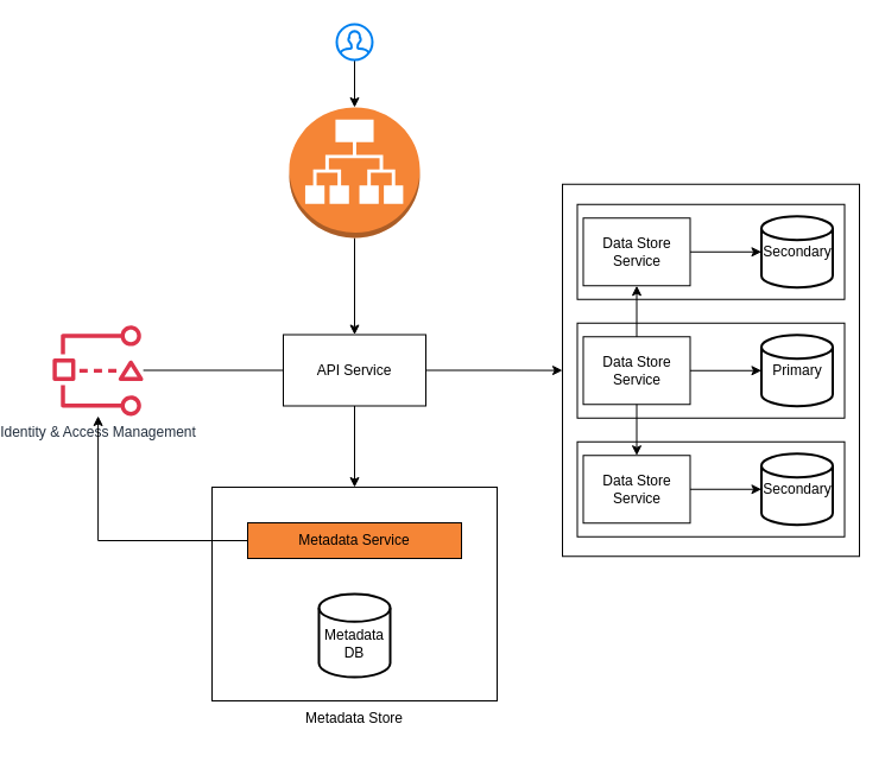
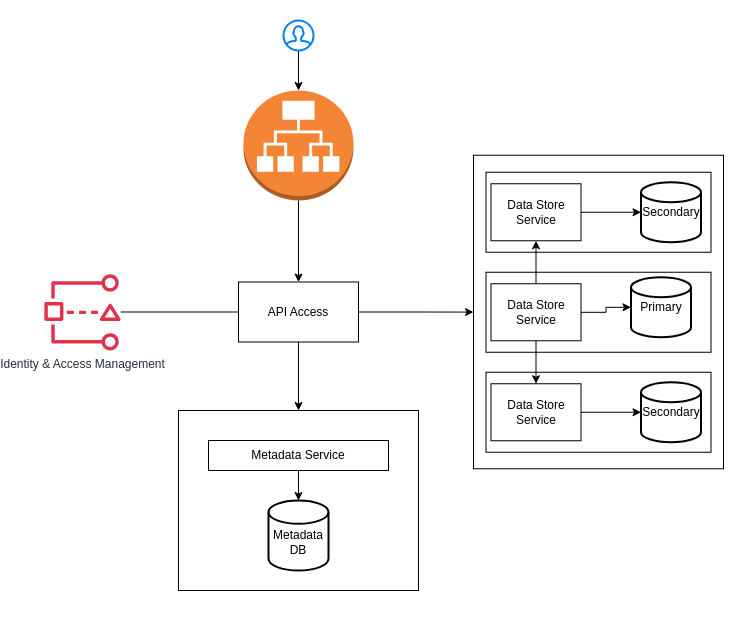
  <mxCell id="0" />
  <mxCell id="1" parent="0" />
  <mxCell id="2" value="" style="edgeStyle=orthogonalEdgeStyle;rounded=0;orthogonalLoop=1;jettySize=auto;html=1;" edge="1" parent="1" source="3" target="5"><mxGeometry relative="1" as="geometry" /></mxCell>
  <mxCell id="3" value="" style="html=1;verticalLabelPosition=bottom;align=center;labelBackgroundColor=#ffffff;verticalAlign=top;strokeWidth=2;strokeColor=#0080F0;shadow=0;dashed=0;shape=mxgraph.ios7.icons.user;" vertex="1" parent="1"><mxGeometry x="260" y="20" width="30" height="30" as="geometry" /></mxCell>
  <mxCell id="4" value="" style="edgeStyle=orthogonalEdgeStyle;rounded=0;orthogonalLoop=1;jettySize=auto;html=1;" edge="1" parent="1" source="5" target="7"><mxGeometry relative="1" as="geometry" /></mxCell>
  <mxCell id="5" value="" style="outlineConnect=0;dashed=0;verticalLabelPosition=bottom;verticalAlign=top;align=center;html=1;shape=mxgraph.aws3.application_load_balancer;fillColor=#F58536;gradientColor=none;" vertex="1" parent="1"><mxGeometry x="220" y="90" width="110" height="110" as="geometry" /></mxCell>
  <mxCell id="6" value="" style="edgeStyle=orthogonalEdgeStyle;rounded=0;orthogonalLoop=1;jettySize=auto;html=1;" edge="1" parent="1" source="7" target="11"><mxGeometry relative="1" as="geometry" /></mxCell>
- <mxCell id="7" value="API Service" style="rounded=0;whiteSpace=wrap;html=1;" vertex="1" parent="1"><mxGeometry x="215" y="281.5" width="120" height="60" as="geometry" /></mxCell>
+ <mxCell id="7" value="API Access" style="rounded=0;whiteSpace=wrap;html=1;" vertex="1" parent="1"><mxGeometry x="215" y="281.5" width="120" height="60" as="geometry" /></mxCell>
  <mxCell id="8" value="Identity &amp;amp; Access Management&lt;div&gt;&lt;br&gt;&lt;/div&gt;" style="sketch=0;outlineConnect=0;fontColor=#232F3E;gradientColor=none;fillColor=#DD344C;strokeColor=none;dashed=0;verticalLabelPosition=bottom;verticalAlign=top;align=center;html=1;fontSize=12;fontStyle=0;aspect=fixed;pointerEvents=1;shape=mxgraph.aws4.access_analyzer;" vertex="1" parent="1"><mxGeometry x="20" y="273" width="78" height="77" as="geometry" /></mxCell>
  <mxCell id="9" value="" style="edgeStyle=orthogonalEdgeStyle;rounded=0;orthogonalLoop=1;jettySize=auto;html=1;exitX=0.5;exitY=1;exitDx=0;exitDy=0;entryX=0.5;entryY=0;entryDx=0;entryDy=0;" edge="1" parent="1" source="7" target="10"><mxGeometry relative="1" as="geometry"><mxPoint x="320" y="370" as="targetPoint" /></mxGeometry></mxCell>
  <mxCell id="10" value="" style="rounded=0;whiteSpace=wrap;html=1;" vertex="1" parent="1"><mxGeometry x="155" y="410" width="240" height="180" as="geometry" /></mxCell>
  <mxCell id="11" value="" style="rounded=0;whiteSpace=wrap;html=1;align=left;" vertex="1" parent="1"><mxGeometry x="450" y="154.75" width="250" height="313.5" as="geometry" /></mxCell>
  <mxCell id="12" value="&lt;div&gt;&lt;br&gt;&lt;/div&gt;Metadata DB" style="strokeWidth=2;html=1;shape=mxgraph.flowchart.database;whiteSpace=wrap;" vertex="1" parent="1"><mxGeometry x="245" y="500" width="60" height="70" as="geometry" /></mxCell>
- <mxCell id="13" value="" style="edgeStyle=orthogonalEdgeStyle;rounded=0;orthogonalLoop=1;jettySize=auto;html=1;" edge="1" parent="1" source="14" target="8"><mxGeometry relative="1" as="geometry" /></mxCell>
- <mxCell id="14" value="Metadata Service" style="rounded=0;whiteSpace=wrap;html=1;fillColor=#f58536;" vertex="1" parent="1"><mxGeometry x="185" y="440" width="180" height="30" as="geometry" /></mxCell>
+ <mxCell id="13" value="" style="edgeStyle=orthogonalEdgeStyle;rounded=0;orthogonalLoop=1;jettySize=auto;html=1;" edge="1" parent="1" source="14" target="12"><mxGeometry relative="1" as="geometry" /></mxCell>
+ <mxCell id="14" value="Metadata Service" style="rounded=0;whiteSpace=wrap;html=1;" vertex="1" parent="1"><mxGeometry x="185" y="440" width="180" height="30" as="geometry" /></mxCell>
  <mxCell id="15" value="" style="endArrow=none;html=1;rounded=0;exitX=0;exitY=0.5;exitDx=0;exitDy=0;" edge="1" parent="1" source="7" target="8"><mxGeometry width="50" height="50" relative="1" as="geometry"><mxPoint x="165" y="310" as="sourcePoint" /><mxPoint x="215" y="260" as="targetPoint" /></mxGeometry></mxCell>
  <mxCell id="16" value="" style="rounded=0;whiteSpace=wrap;html=1;" vertex="1" parent="1"><mxGeometry x="462.5" y="371.75" width="225" height="80" as="geometry" /></mxCell>
  <mxCell id="17" value="Secondary" style="strokeWidth=2;html=1;shape=mxgraph.flowchart.database;whiteSpace=wrap;" vertex="1" parent="1"><mxGeometry x="617.5" y="381.75" width="60" height="60" as="geometry" /></mxCell>
  <mxCell id="18" value="" style="edgeStyle=orthogonalEdgeStyle;rounded=0;orthogonalLoop=1;jettySize=auto;html=1;" edge="1" parent="1" source="19" target="17"><mxGeometry relative="1" as="geometry" /></mxCell>
  <mxCell id="19" value="Data Store Service" style="rounded=0;whiteSpace=wrap;html=1;" vertex="1" parent="1"><mxGeometry x="467.5" y="383.25" width="90" height="57" as="geometry" /></mxCell>
  <mxCell id="20" value="" style="rounded=0;whiteSpace=wrap;html=1;" vertex="1" parent="1"><mxGeometry x="462.5" y="271.75" width="225" height="80" as="geometry" /></mxCell>
- <mxCell id="21" value="Primary" style="strokeWidth=2;html=1;shape=mxgraph.flowchart.database;whiteSpace=wrap;" vertex="1" parent="1"><mxGeometry x="617.5" y="281.75" width="60" height="60" as="geometry" /></mxCell>
+ <mxCell id="21" value="Primary" style="strokeWidth=2;html=1;shape=mxgraph.flowchart.database;whiteSpace=wrap;" vertex="1" parent="1"><mxGeometry x="607.5" y="276.75" width="60" height="60" as="geometry" /></mxCell>
  <mxCell id="22" value="" style="edgeStyle=orthogonalEdgeStyle;rounded=0;orthogonalLoop=1;jettySize=auto;html=1;" edge="1" parent="1" source="23" target="21"><mxGeometry relative="1" as="geometry" /></mxCell>
  <mxCell id="23" value="Data Store Service" style="rounded=0;whiteSpace=wrap;html=1;" vertex="1" parent="1"><mxGeometry x="467.5" y="283.25" width="90" height="57" as="geometry" /></mxCell>
  <mxCell id="24" value="" style="rounded=0;whiteSpace=wrap;html=1;" vertex="1" parent="1"><mxGeometry x="462.5" y="171.75" width="225" height="80" as="geometry" /></mxCell>
  <mxCell id="25" value="Secondary" style="strokeWidth=2;html=1;shape=mxgraph.flowchart.database;whiteSpace=wrap;" vertex="1" parent="1"><mxGeometry x="617.5" y="181.75" width="60" height="60" as="geometry" /></mxCell>
  <mxCell id="26" value="" style="edgeStyle=orthogonalEdgeStyle;rounded=0;orthogonalLoop=1;jettySize=auto;html=1;" edge="1" parent="1" source="27" target="25"><mxGeometry relative="1" as="geometry" /></mxCell>
  <mxCell id="27" value="Data Store Service" style="rounded=0;whiteSpace=wrap;html=1;" vertex="1" parent="1"><mxGeometry x="467.5" y="183.25" width="90" height="57" as="geometry" /></mxCell>
- <mxCell id="28" value="Metadata Store" style="text;strokeColor=none;align=center;fillColor=none;html=1;verticalAlign=middle;whiteSpace=wrap;rounded=0;" vertex="1" parent="1"><mxGeometry x="230" y="590" width="90" height="30" as="geometry" /></mxCell>
  <mxCell id="29" value="" style="endArrow=classic;html=1;rounded=0;exitX=0.5;exitY=0;exitDx=0;exitDy=0;entryX=0.5;entryY=1;entryDx=0;entryDy=0;" edge="1" parent="1" source="23" target="27"><mxGeometry width="50" height="50" relative="1" as="geometry"><mxPoint x="520" y="48.25" as="sourcePoint" /><mxPoint x="570" y="-1.75" as="targetPoint" /></mxGeometry></mxCell>
  <mxCell id="30" value="" style="endArrow=classic;html=1;rounded=0;exitX=0.5;exitY=1;exitDx=0;exitDy=0;entryX=0.5;entryY=0;entryDx=0;entryDy=0;" edge="1" parent="1" source="23" target="19"><mxGeometry width="50" height="50" relative="1" as="geometry"><mxPoint x="523" y="293.25" as="sourcePoint" /><mxPoint x="523" y="250.25" as="targetPoint" /></mxGeometry></mxCell>
